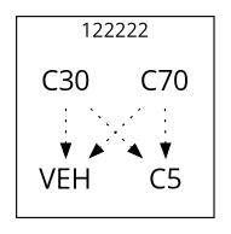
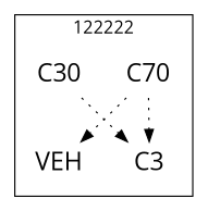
  strict digraph {
    fontname="Open Sans"
    node [fontname="Open Sans" fontsize=20 shape=plaintext]
    edge [fontname="Open Sans" style=dotted]
    n1 [label=VEH]
-   n2 [label=C5]
+   n2 [label=C3]
    n3 [label=C70]
    n4 [label=C30]
    subgraph cluster_1 {
      label=122222
      labeldoc=t
      n1
      n2
      n3
      n4
    }
    n3 -> n1
    n3 -> n2
-   n4 -> n1
    n4 -> n2
  }
